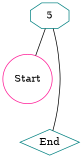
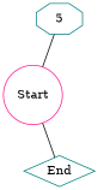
  graph {
    node [color=teal]
    Start [color=deeppink shape=circle]
    End [shape=diamond]
    n3 [label=5 shape=octagon]
    n3 -- Start
-   n3 -- End
+   Start -- End
  }
